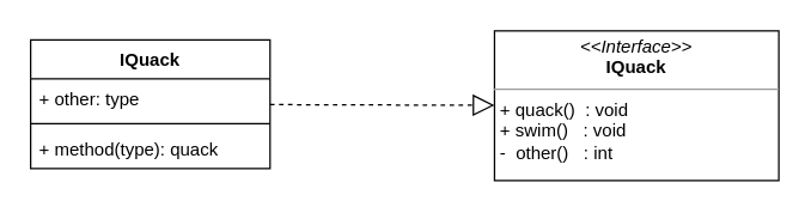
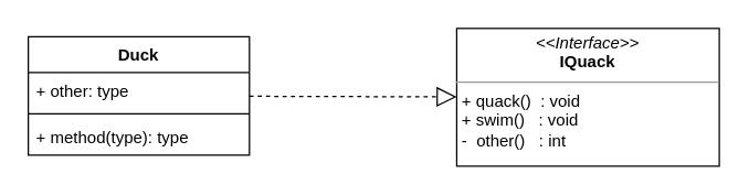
  <mxCell id="0" />
  <mxCell id="1" parent="0" />
  <mxCell id="2" value="&lt;p style=&quot;margin: 0px ; margin-top: 4px ; text-align: center&quot;&gt;&lt;i&gt;&amp;lt;&amp;lt;Interface&amp;gt;&amp;gt;&lt;/i&gt;&lt;br&gt;&lt;b&gt;IQuack&lt;/b&gt;&lt;/p&gt;&lt;hr size=&quot;1&quot;&gt;&lt;p style=&quot;margin: 0px ; margin-left: 4px&quot;&gt;+ quack()&amp;nbsp; : void&lt;br&gt;&lt;/p&gt;&lt;p style=&quot;margin: 0px ; margin-left: 4px&quot;&gt;+ swim()&amp;nbsp; &amp;nbsp;: void&lt;/p&gt;&lt;p style=&quot;margin: 0px ; margin-left: 4px&quot;&gt;-&amp;nbsp; other()&amp;nbsp; &amp;nbsp;: int&lt;/p&gt;" style="verticalAlign=top;align=left;overflow=fill;fontSize=12;fontFamily=Helvetica;html=1;" parent="1" vertex="1"><mxGeometry x="330" y="20" width="190" height="100" as="geometry" /></mxCell>
- <mxCell id="3" value="IQuack" style="swimlane;fontStyle=1;align=center;verticalAlign=top;childLayout=stackLayout;horizontal=1;startSize=26;horizontalStack=0;resizeParent=1;resizeParentMax=0;resizeLast=0;collapsible=1;marginBottom=0;" parent="1" vertex="1"><mxGeometry x="20" y="26" width="160" height="86" as="geometry" /></mxCell>
+ <mxCell id="3" value="Duck" style="swimlane;fontStyle=1;align=center;verticalAlign=top;childLayout=stackLayout;horizontal=1;startSize=26;horizontalStack=0;resizeParent=1;resizeParentMax=0;resizeLast=0;collapsible=1;marginBottom=0;" parent="1" vertex="1"><mxGeometry x="20" y="26" width="160" height="86" as="geometry" /></mxCell>
  <mxCell id="4" value="+ other: type" style="text;strokeColor=none;fillColor=none;align=left;verticalAlign=top;spacingLeft=4;spacingRight=4;overflow=hidden;rotatable=0;points=[[0,0.5],[1,0.5]];portConstraint=eastwest;" parent="3" vertex="1"><mxGeometry y="26" width="160" height="26" as="geometry" /></mxCell>
  <mxCell id="5" value="" style="line;strokeWidth=1;fillColor=none;align=left;verticalAlign=middle;spacingTop=-1;spacingLeft=3;spacingRight=3;rotatable=0;labelPosition=right;points=[];portConstraint=eastwest;" parent="3" vertex="1"><mxGeometry y="52" width="160" height="8" as="geometry" /></mxCell>
- <mxCell id="6" value="+ method(type): quack" style="text;strokeColor=none;fillColor=none;align=left;verticalAlign=top;spacingLeft=4;spacingRight=4;overflow=hidden;rotatable=0;points=[[0,0.5],[1,0.5]];portConstraint=eastwest;" parent="3" vertex="1"><mxGeometry y="60" width="160" height="26" as="geometry" /></mxCell>
+ <mxCell id="6" value="+ method(type): type" style="text;strokeColor=none;fillColor=none;align=left;verticalAlign=top;spacingLeft=4;spacingRight=4;overflow=hidden;rotatable=0;points=[[0,0.5],[1,0.5]];portConstraint=eastwest;" parent="3" vertex="1"><mxGeometry y="60" width="160" height="26" as="geometry" /></mxCell>
  <mxCell id="7" value="" style="endArrow=block;dashed=1;endFill=0;endSize=12;html=1;" parent="1" source="3" target="2" edge="1"><mxGeometry width="160" relative="1" as="geometry"><mxPoint x="20" y="140" as="sourcePoint" /><mxPoint x="180" y="140" as="targetPoint" /></mxGeometry></mxCell>
